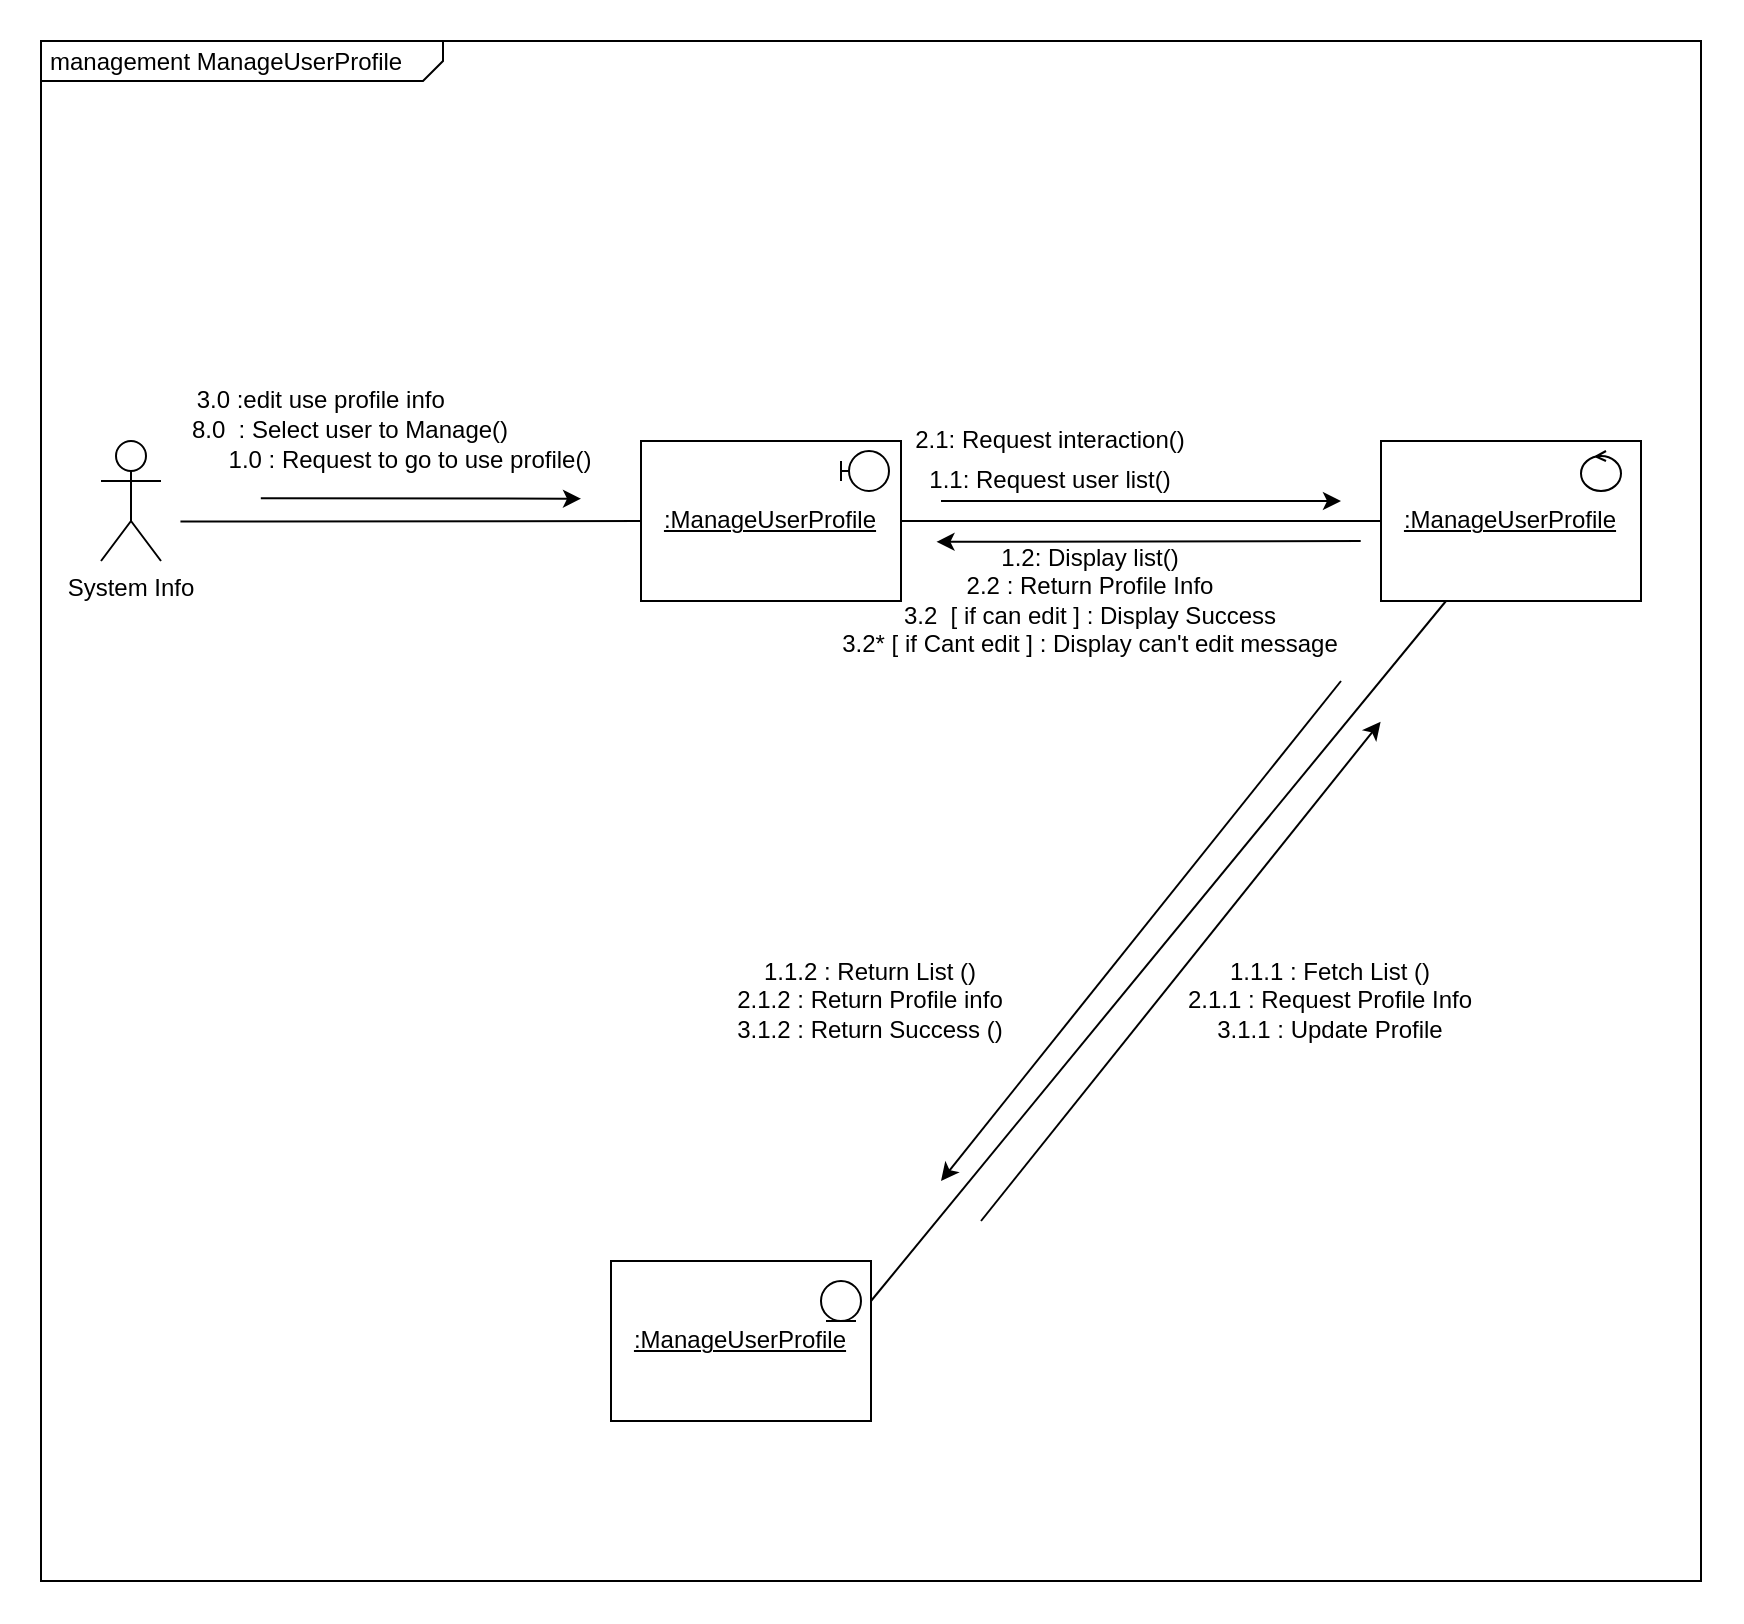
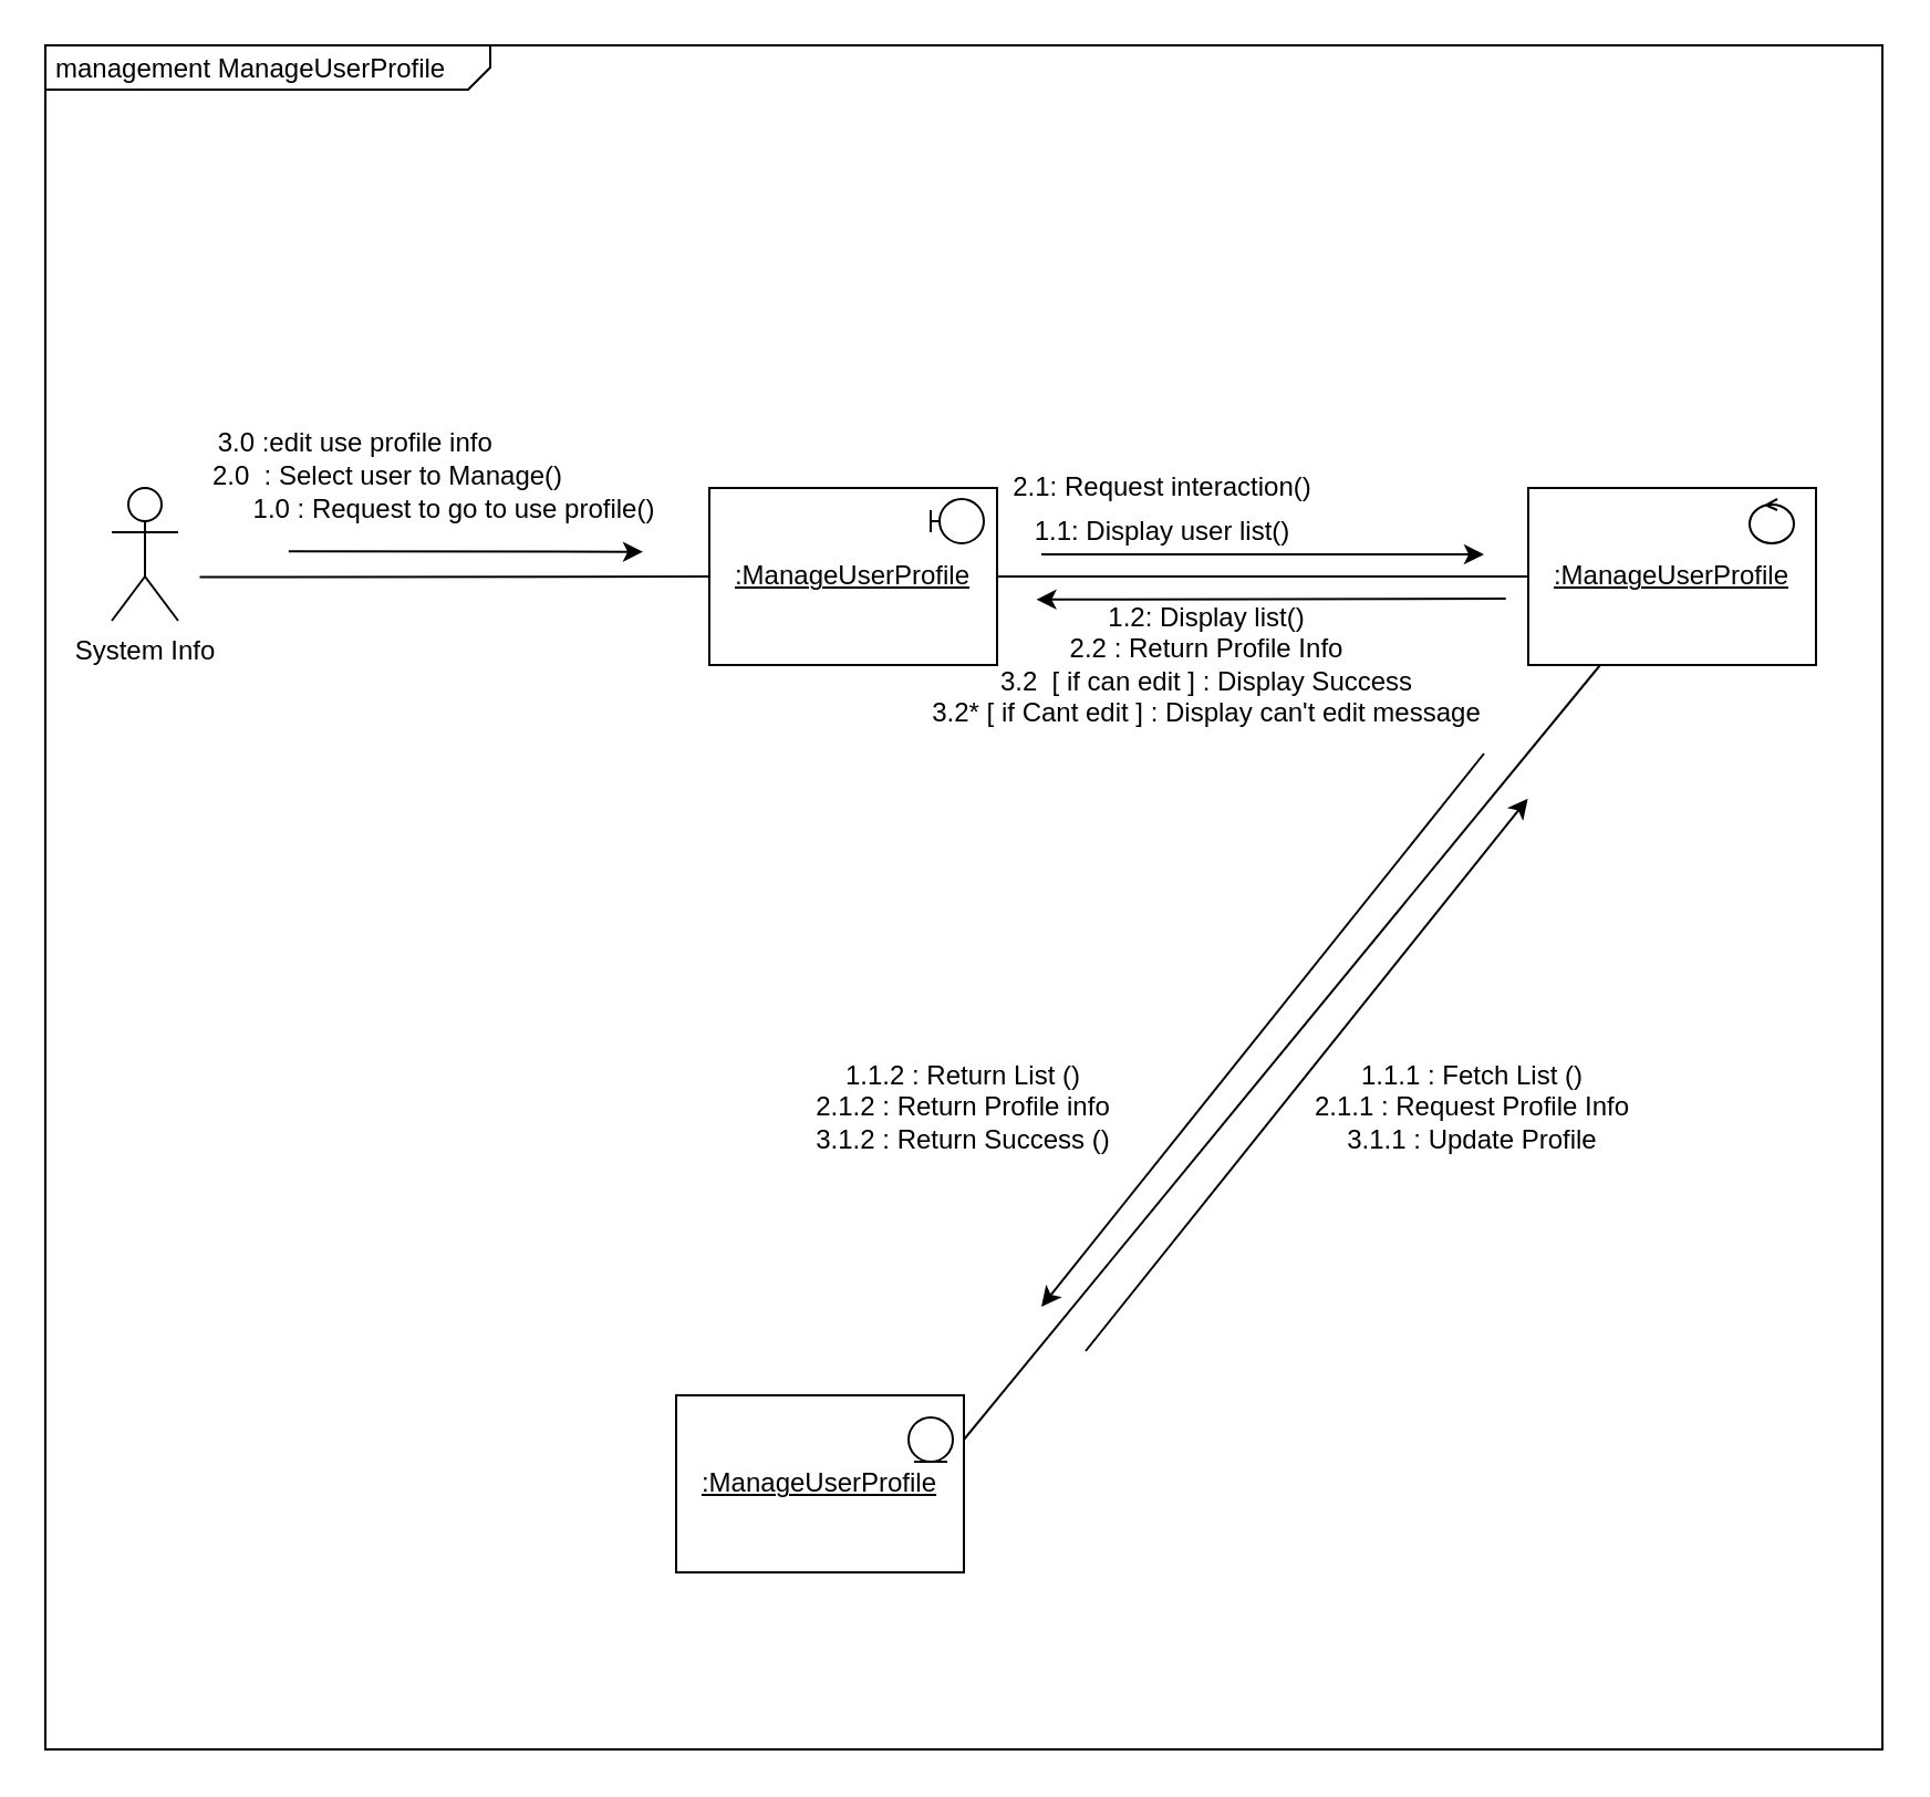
  <mxCell id="0" />
  <mxCell id="1" parent="0" />
  <mxCell id="2" value="&lt;p style=&quot;margin:0px;margin-top:4px;margin-left:5px;text-align:left;&quot;&gt;management ManageUserProfile&lt;/p&gt;" style="html=1;shape=mxgraph.sysml.package;overflow=fill;labelX=201;align=left;spacingLeft=5;verticalAlign=top;spacingTop=-3;" parent="1" vertex="1"><mxGeometry x="20" y="20" width="830" height="770" as="geometry" /></mxCell>
  <mxCell id="3" value="System Info" style="shape=umlActor;html=1;verticalLabelPosition=bottom;verticalAlign=top;align=center;" parent="1" vertex="1"><mxGeometry x="50" y="220" width="30" height="60" as="geometry" /></mxCell>
  <mxCell id="4" value="&lt;u&gt;:ManageUserProfile&lt;/u&gt;" style="rounded=0;whiteSpace=wrap;html=1;" parent="1" vertex="1"><mxGeometry x="320" y="220" width="130" height="80" as="geometry" /></mxCell>
  <mxCell id="5" value="" style="shape=umlBoundary;whiteSpace=wrap;html=1;" parent="1" vertex="1"><mxGeometry x="420" y="225" width="24" height="20" as="geometry" /></mxCell>
  <mxCell id="6" value="" style="endArrow=none;html=1;rounded=0;exitX=0;exitY=0.5;exitDx=0;exitDy=0;entryX=0.084;entryY=0.312;entryDx=0;entryDy=0;entryPerimeter=0;" parent="1" source="4" target="2" edge="1"><mxGeometry width="50" height="50" relative="1" as="geometry"><mxPoint x="340" y="270" as="sourcePoint" /><mxPoint x="120.32" y="260.39" as="targetPoint" /></mxGeometry></mxCell>
  <mxCell id="7" value="" style="endArrow=classic;html=1;rounded=0;entryX=0.408;entryY=0.129;entryDx=0;entryDy=0;entryPerimeter=0;" parent="1" edge="1"><mxGeometry width="50" height="50" relative="1" as="geometry"><mxPoint x="129.92" y="248.57" as="sourcePoint" /><mxPoint x="290" y="248.86" as="targetPoint" /></mxGeometry></mxCell>
  <mxCell id="8" value="1.0 : Request to go to use profile()" style="text;html=1;align=center;verticalAlign=middle;whiteSpace=wrap;rounded=0;" parent="1" vertex="1"><mxGeometry x="60" y="215" width="290" height="30" as="geometry" /></mxCell>
- <mxCell id="9" value="8.0&amp;nbsp; : Select user to Manage()" style="text;html=1;align=center;verticalAlign=middle;whiteSpace=wrap;rounded=0;" parent="1" vertex="1"><mxGeometry x="30" y="200" width="290" height="30" as="geometry" /></mxCell>
+ <mxCell id="9" value="2.0&amp;nbsp; : Select user to Manage()" style="text;html=1;align=center;verticalAlign=middle;whiteSpace=wrap;rounded=0;" parent="1" vertex="1"><mxGeometry x="30" y="200" width="290" height="30" as="geometry" /></mxCell>
  <mxCell id="10" value="3.0 :edit use profile info&lt;span style=&quot;white-space: pre;&quot;&gt;&#09;&lt;/span&gt;" style="text;html=1;align=center;verticalAlign=middle;whiteSpace=wrap;rounded=0;" parent="1" vertex="1"><mxGeometry x="20" y="185" width="290" height="30" as="geometry" /></mxCell>
  <mxCell id="11" value="&lt;u&gt;:ManageUserProfile&lt;/u&gt;" style="rounded=0;whiteSpace=wrap;html=1;" parent="1" vertex="1"><mxGeometry x="690" y="220" width="130" height="80" as="geometry" /></mxCell>
  <mxCell id="12" value="" style="endArrow=none;html=1;rounded=0;entryX=1;entryY=0.5;entryDx=0;entryDy=0;exitX=0;exitY=0.5;exitDx=0;exitDy=0;" parent="1" source="11" target="4" edge="1"><mxGeometry width="50" height="50" relative="1" as="geometry"><mxPoint x="640" y="260" as="sourcePoint" /><mxPoint x="450" y="259.41" as="targetPoint" /></mxGeometry></mxCell>
- <mxCell id="13" value="1.1: Request user list()" style="text;html=1;align=center;verticalAlign=middle;whiteSpace=wrap;rounded=0;" parent="1" vertex="1"><mxGeometry x="380" y="230" width="290" height="20" as="geometry" /></mxCell>
+ <mxCell id="13" value="1.1: Display user list()" style="text;html=1;align=center;verticalAlign=middle;whiteSpace=wrap;rounded=0;" parent="1" vertex="1"><mxGeometry x="380" y="230" width="290" height="20" as="geometry" /></mxCell>
  <mxCell id="14" value="" style="endArrow=classic;html=1;rounded=0;entryX=1;entryY=1;entryDx=0;entryDy=0;" parent="1" target="13" edge="1"><mxGeometry width="50" height="50" relative="1" as="geometry"><mxPoint x="470" y="250" as="sourcePoint" /><mxPoint x="520" y="200" as="targetPoint" /></mxGeometry></mxCell>
  <mxCell id="15" value="2.1: Request interaction()" style="text;html=1;align=center;verticalAlign=middle;whiteSpace=wrap;rounded=0;" parent="1" vertex="1"><mxGeometry x="380" y="210" width="290" height="20" as="geometry" /></mxCell>
  <mxCell id="16" value="" style="endArrow=classic;html=1;rounded=0;exitX=0.795;exitY=0.257;exitDx=0;exitDy=0;exitPerimeter=0;" parent="1" edge="1"><mxGeometry width="50" height="50" relative="1" as="geometry"><mxPoint x="679.85" y="270" as="sourcePoint" /><mxPoint x="467.755" y="270.43" as="targetPoint" /></mxGeometry></mxCell>
  <mxCell id="17" value="1.2: Display list()&lt;div&gt;2.2 : Return Profile Info&lt;/div&gt;&lt;div&gt;3.2&amp;nbsp; [ if can edit ] : Display Success&lt;/div&gt;&lt;div&gt;3.2* [ if Cant edit ] : Display can't edit message&lt;/div&gt;" style="text;html=1;align=center;verticalAlign=middle;whiteSpace=wrap;rounded=0;" parent="1" vertex="1"><mxGeometry x="400" y="290" width="290" height="20" as="geometry" /></mxCell>
  <mxCell id="18" value="&lt;u&gt;:ManageUserProfile&lt;/u&gt;" style="rounded=0;whiteSpace=wrap;html=1;" parent="1" vertex="1"><mxGeometry x="305" y="630" width="130" height="80" as="geometry" /></mxCell>
  <mxCell id="19" value="" style="endArrow=none;html=1;rounded=0;entryX=0.25;entryY=1;entryDx=0;entryDy=0;exitX=1;exitY=0.25;exitDx=0;exitDy=0;" parent="1" source="18" target="11" edge="1"><mxGeometry width="50" height="50" relative="1" as="geometry"><mxPoint x="440" y="440" as="sourcePoint" /><mxPoint x="490" y="390" as="targetPoint" /></mxGeometry></mxCell>
  <mxCell id="20" value="1.1.1 : Fetch List ()&lt;div&gt;2.1.1 : Request Profile Info&lt;/div&gt;&lt;div&gt;3.1.1 : Update Profile&lt;/div&gt;" style="text;html=1;align=center;verticalAlign=middle;whiteSpace=wrap;rounded=0;" parent="1" vertex="1"><mxGeometry x="520" y="490" width="290" height="20" as="geometry" /></mxCell>
  <mxCell id="21" value="" style="endArrow=classic;html=1;rounded=0;entryX=0.807;entryY=0.442;entryDx=0;entryDy=0;entryPerimeter=0;" parent="1" target="2" edge="1"><mxGeometry width="50" height="50" relative="1" as="geometry"><mxPoint x="490" y="610" as="sourcePoint" /><mxPoint x="670" y="390" as="targetPoint" /></mxGeometry></mxCell>
  <mxCell id="22" value="" style="endArrow=classic;html=1;rounded=0;" parent="1" edge="1"><mxGeometry width="50" height="50" relative="1" as="geometry"><mxPoint x="670" y="340" as="sourcePoint" /><mxPoint x="470" y="590" as="targetPoint" /></mxGeometry></mxCell>
  <mxCell id="23" value="1.1.2 : Return List ()&lt;div&gt;2.1.2 : Return Profile info&lt;/div&gt;&lt;div&gt;3.1.2 : Return Success ()&lt;/div&gt;" style="text;html=1;align=center;verticalAlign=middle;whiteSpace=wrap;rounded=0;" parent="1" vertex="1"><mxGeometry x="290" y="490" width="290" height="20" as="geometry" /></mxCell>
  <mxCell id="24" value="" style="ellipse;shape=umlEntity;whiteSpace=wrap;html=1;" vertex="1" parent="1"><mxGeometry x="410" y="640" width="20" height="20" as="geometry" /></mxCell>
  <mxCell id="25" value="" style="ellipse;shape=umlControl;whiteSpace=wrap;html=1;" vertex="1" parent="1"><mxGeometry x="790" y="225" width="20" height="20" as="geometry" /></mxCell>
